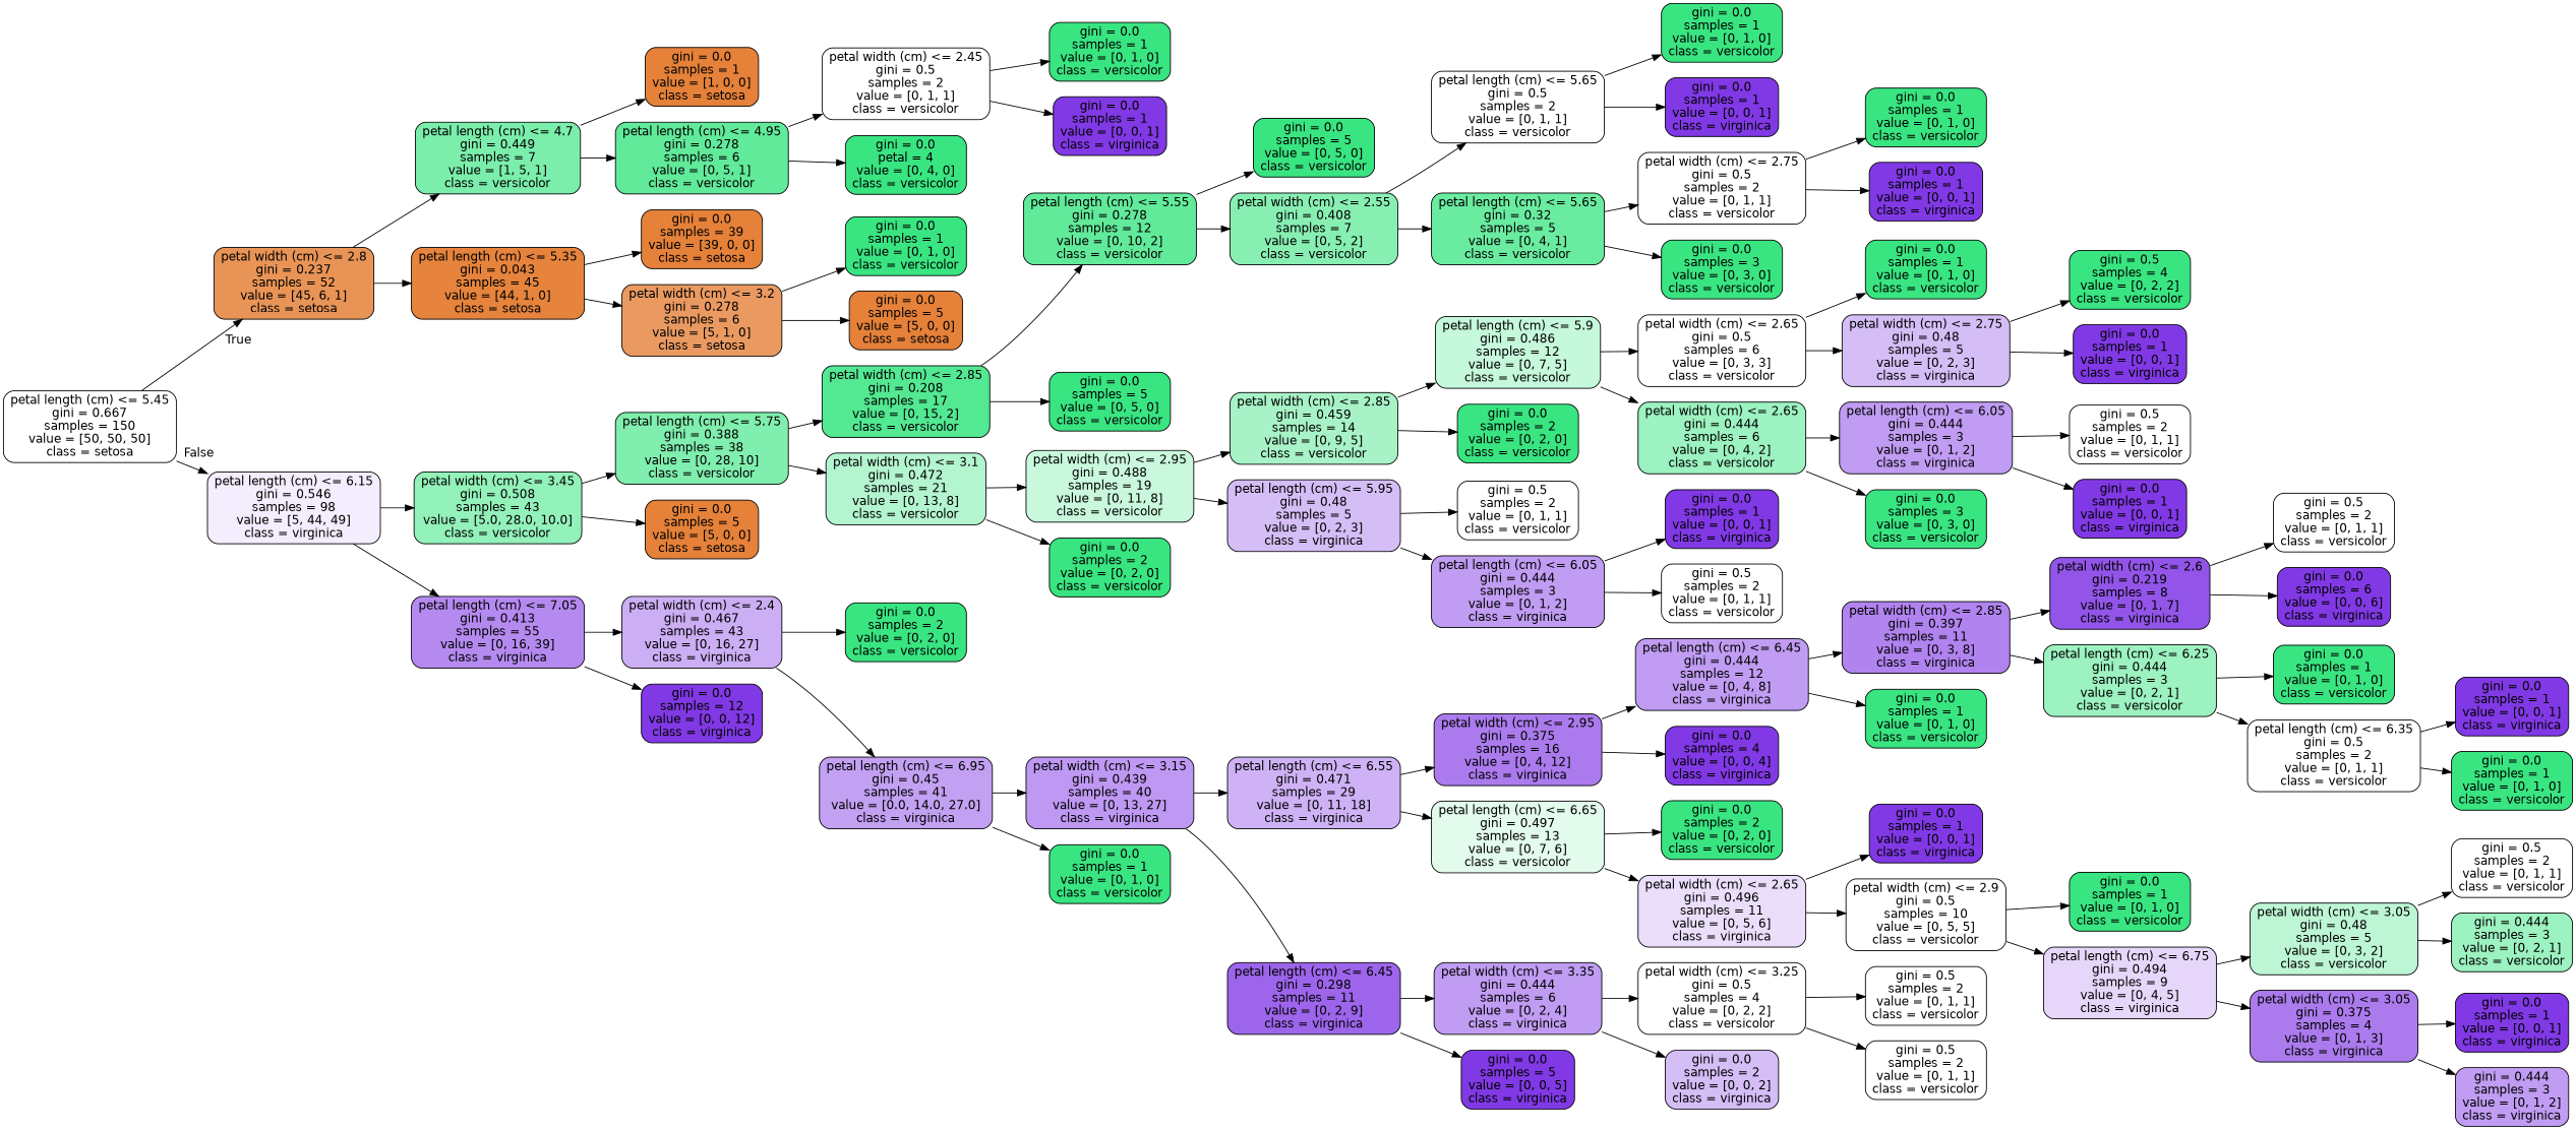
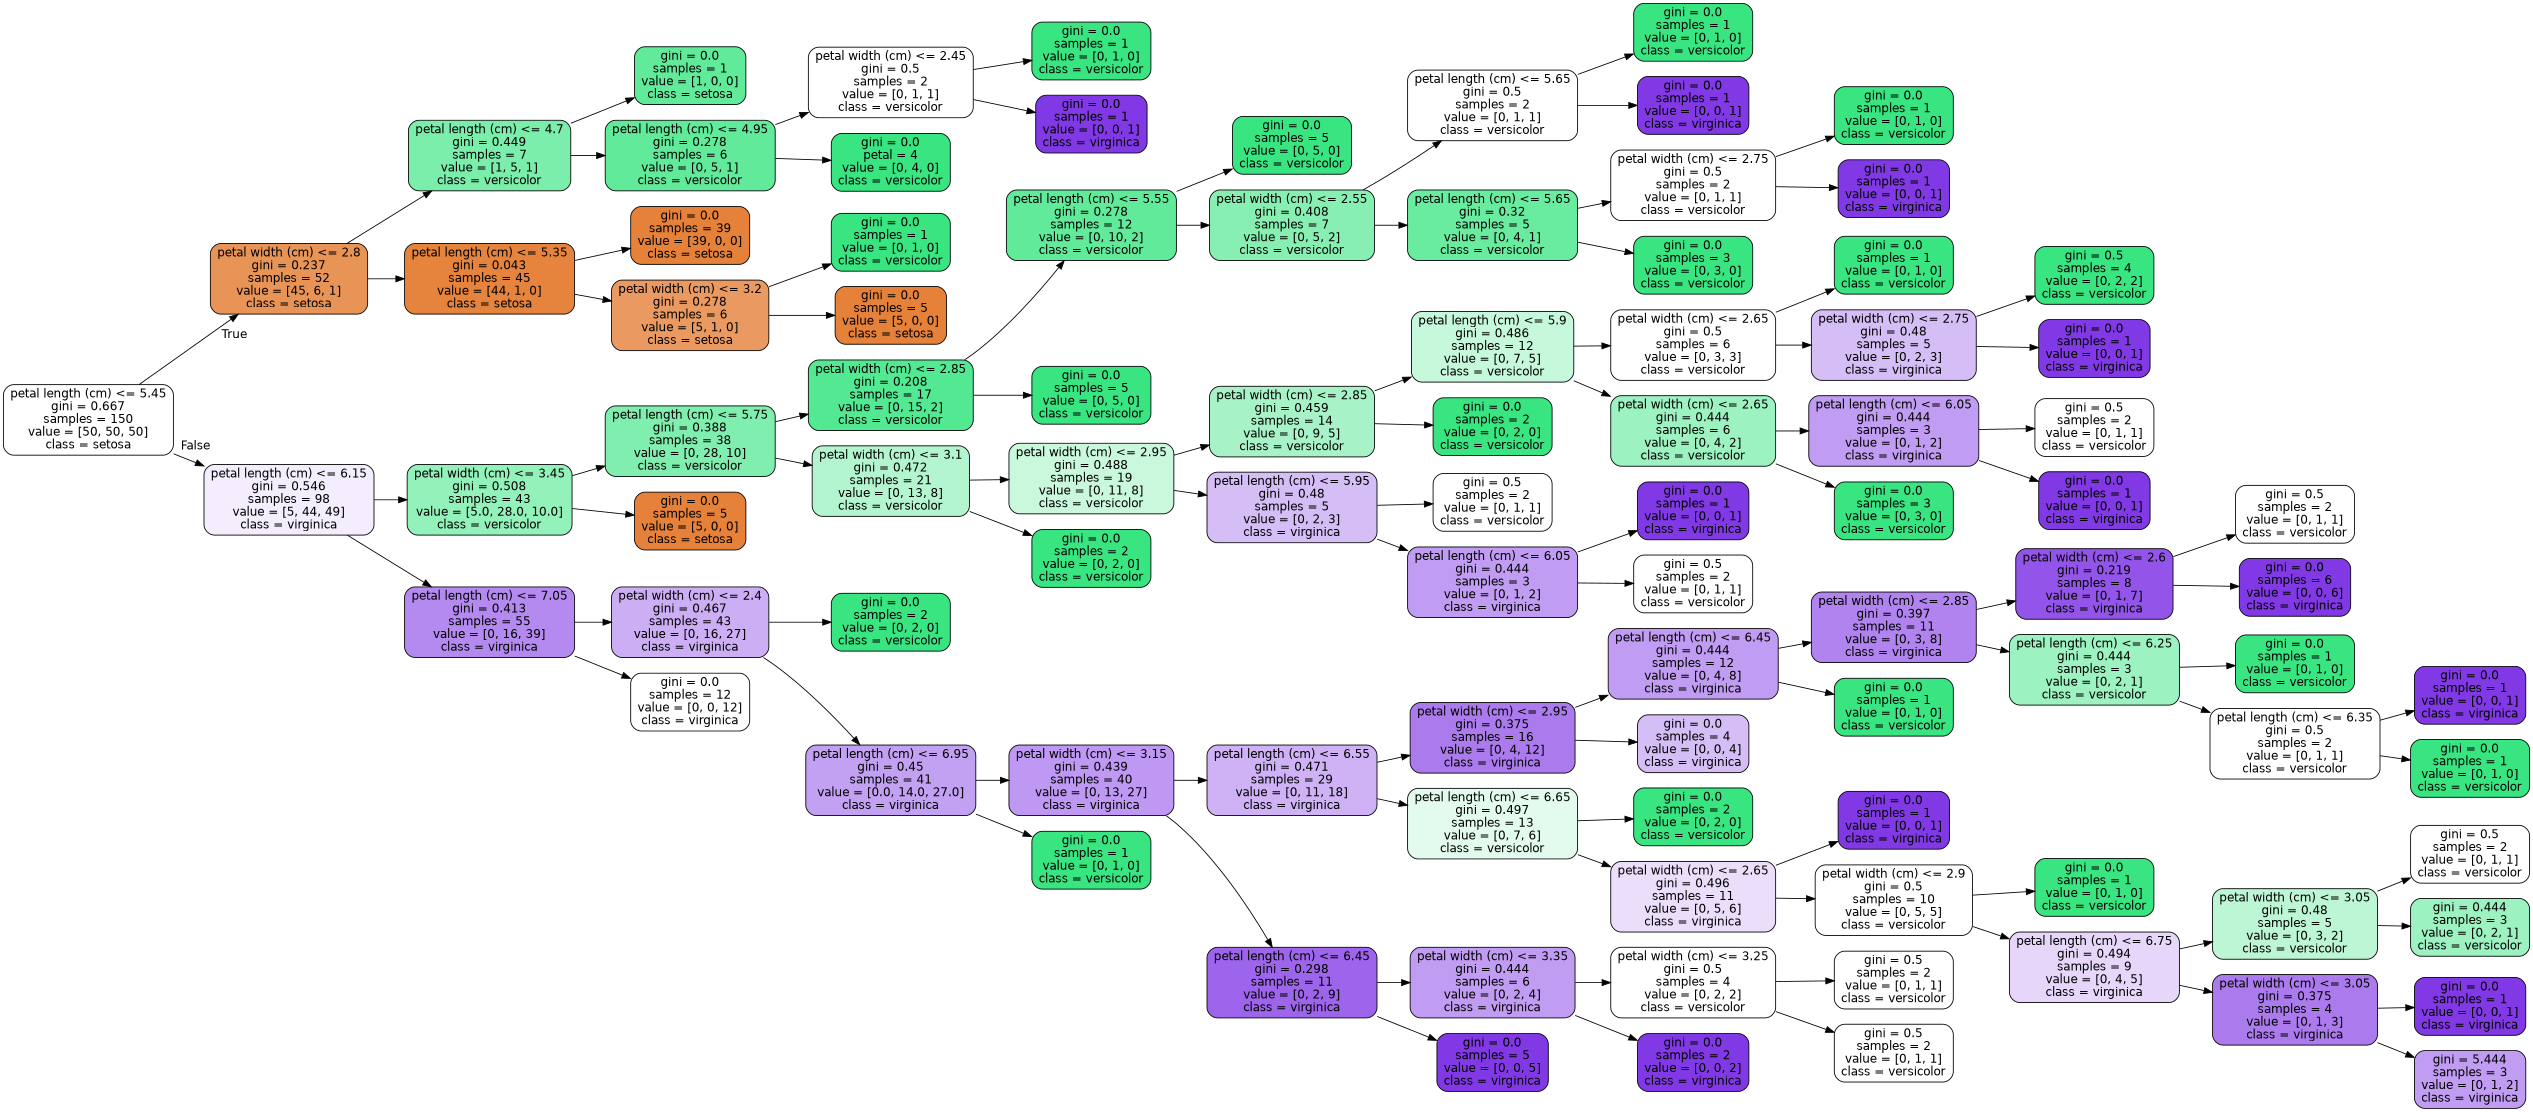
  digraph {
    rankdir=LR
    node [color=black fillcolor="#39e581" fontname=helvetica shape=box style="filled, rounded"]
    edge [fontname=helvetica]
    n1 [fillcolor="#ffffff" label="petal length (cm) <= 5.45\ngini = 0.667\nsamples = 150\nvalue = [50, 50, 50]\nclass = setosa"]
    n2 [fillcolor="#e99457" label="petal width (cm) <= 2.8\ngini = 0.237\nsamples = 52\nvalue = [45, 6, 1]\nclass = setosa"]
    n3 [fillcolor="#f3edfd" label="petal length (cm) <= 6.15\ngini = 0.546\nsamples = 98\nvalue = [5, 44, 49]\nclass = virginica"]
    n4 [fillcolor="#7beeab" label="petal length (cm) <= 4.7\ngini = 0.449\nsamples = 7\nvalue = [1, 5, 1]\nclass = versicolor"]
    n5 [fillcolor="#e6843d" label="petal length (cm) <= 5.35\ngini = 0.043\nsamples = 45\nvalue = [44, 1, 0]\nclass = setosa"]
    n6 [fillcolor="#93f1ba" label="petal width (cm) <= 3.45\ngini = 0.508\nsamples = 43\nvalue = [5.0, 28.0, 10.0]\nclass = versicolor"]
    n7 [fillcolor="#b58af0" label="petal length (cm) <= 7.05\ngini = 0.413\nsamples = 55\nvalue = [0, 16, 39]\nclass = virginica"]
-   n8 [fillcolor="#e58139" label="gini = 0.0\nsamples = 1\nvalue = [1, 0, 0]\nclass = setosa"]
+   n8 [fillcolor="#61ea9a" label="gini = 0.0\nsamples = 1\nvalue = [1, 0, 0]\nclass = setosa"]
    n9 [fillcolor="#61ea9a" label="petal length (cm) <= 4.95\ngini = 0.278\nsamples = 6\nvalue = [0, 5, 1]\nclass = versicolor"]
    n10 [fillcolor="#e58139" label="gini = 0.0\nsamples = 39\nvalue = [39, 0, 0]\nclass = setosa"]
    n11 [fillcolor="#ea9a61" label="petal width (cm) <= 3.2\ngini = 0.278\nsamples = 6\nvalue = [5, 1, 0]\nclass = setosa"]
    n12 [fillcolor="#ffffff" label="petal width (cm) <= 2.45\ngini = 0.5\nsamples = 2\nvalue = [0, 1, 1]\nclass = versicolor"]
    n13 [label="gini = 0.0\npetal = 4\nvalue = [0, 4, 0]\nclass = versicolor"]
    n14 [label="gini = 0.0\nsamples = 1\nvalue = [0, 1, 0]\nclass = versicolor"]
    n15 [fillcolor="#8139e5" label="gini = 0.0\nsamples = 1\nvalue = [0, 0, 1]\nclass = virginica"]
    n16 [label="gini = 0.0\nsamples = 1\nvalue = [0, 1, 0]\nclass = versicolor"]
    n17 [fillcolor="#e58139" label="gini = 0.0\nsamples = 5\nvalue = [5, 0, 0]\nclass = setosa"]
    n18 [fillcolor="#80eeae" label="petal length (cm) <= 5.75\ngini = 0.388\nsamples = 38\nvalue = [0, 28, 10]\nclass = versicolor"]
    n19 [fillcolor="#e58139" label="gini = 0.0\nsamples = 5\nvalue = [5, 0, 0]\nclass = setosa"]
    n20 [fillcolor="#ccaef4" label="petal width (cm) <= 2.4\ngini = 0.467\nsamples = 43\nvalue = [0, 16, 27]\nclass = virginica"]
-   n21 [fillcolor="#8139e5" label="gini = 0.0\nsamples = 12\nvalue = [0, 0, 12]\nclass = virginica"]
+   n21 [fillcolor="#ffffff" label="gini = 0.0\nsamples = 12\nvalue = [0, 0, 12]\nclass = virginica"]
    n22 [fillcolor="#53e892" label="petal width (cm) <= 2.85\ngini = 0.208\nsamples = 17\nvalue = [0, 15, 2]\nclass = versicolor"]
    n23 [fillcolor="#b3f5cf" label="petal width (cm) <= 3.1\ngini = 0.472\nsamples = 21\nvalue = [0, 13, 8]\nclass = versicolor"]
    n24 [fillcolor="#61ea9a" label="petal length (cm) <= 5.55\ngini = 0.278\nsamples = 12\nvalue = [0, 10, 2]\nclass = versicolor"]
    n25 [label="gini = 0.0\nsamples = 5\nvalue = [0, 5, 0]\nclass = versicolor"]
    n26 [fillcolor="#c9f8dd" label="petal width (cm) <= 2.95\ngini = 0.488\nsamples = 19\nvalue = [0, 11, 8]\nclass = versicolor"]
    n27 [label="gini = 0.0\nsamples = 2\nvalue = [0, 2, 0]\nclass = versicolor"]
    n28 [label="gini = 0.0\nsamples = 5\nvalue = [0, 5, 0]\nclass = versicolor"]
    n29 [fillcolor="#88efb3" label="petal width (cm) <= 2.55\ngini = 0.408\nsamples = 7\nvalue = [0, 5, 2]\nclass = versicolor"]
    n30 [fillcolor="#ffffff" label="petal length (cm) <= 5.65\ngini = 0.5\nsamples = 2\nvalue = [0, 1, 1]\nclass = versicolor"]
    n31 [fillcolor="#6aeca0" label="petal length (cm) <= 5.65\ngini = 0.32\nsamples = 5\nvalue = [0, 4, 1]\nclass = versicolor"]
    n32 [label="gini = 0.0\nsamples = 1\nvalue = [0, 1, 0]\nclass = versicolor"]
    n33 [fillcolor="#8139e5" label="gini = 0.0\nsamples = 1\nvalue = [0, 0, 1]\nclass = virginica"]
    n34 [fillcolor="#ffffff" label="petal width (cm) <= 2.75\ngini = 0.5\nsamples = 2\nvalue = [0, 1, 1]\nclass = versicolor"]
    n35 [label="gini = 0.0\nsamples = 3\nvalue = [0, 3, 0]\nclass = versicolor"]
    n36 [label="gini = 0.0\nsamples = 1\nvalue = [0, 1, 0]\nclass = versicolor"]
    n37 [fillcolor="#8139e5" label="gini = 0.0\nsamples = 1\nvalue = [0, 0, 1]\nclass = virginica"]
    n38 [fillcolor="#a7f3c7" label="petal width (cm) <= 2.85\ngini = 0.459\nsamples = 14\nvalue = [0, 9, 5]\nclass = versicolor"]
    n39 [fillcolor="#d5bdf6" label="petal length (cm) <= 5.95\ngini = 0.48\nsamples = 5\nvalue = [0, 2, 3]\nclass = virginica"]
    n40 [fillcolor="#c6f8db" label="petal length (cm) <= 5.9\ngini = 0.486\nsamples = 12\nvalue = [0, 7, 5]\nclass = versicolor"]
    n41 [label="gini = 0.0\nsamples = 2\nvalue = [0, 2, 0]\nclass = versicolor"]
    n42 [fillcolor="#ffffff" label="gini = 0.5\nsamples = 2\nvalue = [0, 1, 1]\nclass = versicolor"]
    n43 [fillcolor="#c09cf2" label="petal length (cm) <= 6.05\ngini = 0.444\nsamples = 3\nvalue = [0, 1, 2]\nclass = virginica"]
    n44 [fillcolor="#ffffff" label="petal width (cm) <= 2.65\ngini = 0.5\nsamples = 6\nvalue = [0, 3, 3]\nclass = versicolor"]
    n45 [fillcolor="#9cf2c0" label="petal width (cm) <= 2.65\ngini = 0.444\nsamples = 6\nvalue = [0, 4, 2]\nclass = versicolor"]
    n46 [label="gini = 0.0\nsamples = 1\nvalue = [0, 1, 0]\nclass = versicolor"]
    n47 [fillcolor="#d5bdf6" label="petal width (cm) <= 2.75\ngini = 0.48\nsamples = 5\nvalue = [0, 2, 3]\nclass = virginica"]
    n48 [fillcolor="#c09cf2" label="petal length (cm) <= 6.05\ngini = 0.444\nsamples = 3\nvalue = [0, 1, 2]\nclass = virginica"]
    n49 [label="gini = 0.0\nsamples = 3\nvalue = [0, 3, 0]\nclass = versicolor"]
    n50 [label="gini = 0.5\nsamples = 4\nvalue = [0, 2, 2]\nclass = versicolor"]
    n51 [fillcolor="#8139e5" label="gini = 0.0\nsamples = 1\nvalue = [0, 0, 1]\nclass = virginica"]
    n52 [fillcolor="#ffffff" label="gini = 0.5\nsamples = 2\nvalue = [0, 1, 1]\nclass = versicolor"]
    n53 [fillcolor="#8139e5" label="gini = 0.0\nsamples = 1\nvalue = [0, 0, 1]\nclass = virginica"]
    n54 [fillcolor="#8139e5" label="gini = 0.0\nsamples = 1\nvalue = [0, 0, 1]\nclass = virginica"]
    n55 [fillcolor="#ffffff" label="gini = 0.5\nsamples = 2\nvalue = [0, 1, 1]\nclass = versicolor"]
    n56 [label="gini = 0.0\nsamples = 2\nvalue = [0, 2, 0]\nclass = versicolor"]
    n57 [fillcolor="#c2a0f2" label="petal length (cm) <= 6.95\ngini = 0.45\nsamples = 41\nvalue = [0.0, 14.0, 27.0]\nclass = virginica"]
    n58 [fillcolor="#be98f2" label="petal width (cm) <= 3.15\ngini = 0.439\nsamples = 40\nvalue = [0, 13, 27]\nclass = virginica"]
    n59 [label="gini = 0.0\nsamples = 1\nvalue = [0, 1, 0]\nclass = versicolor"]
    n60 [fillcolor="#ceb2f5" label="petal length (cm) <= 6.55\ngini = 0.471\nsamples = 29\nvalue = [0, 11, 18]\nclass = virginica"]
    n61 [fillcolor="#9d65eb" label="petal length (cm) <= 6.45\ngini = 0.298\nsamples = 11\nvalue = [0, 2, 9]\nclass = virginica"]
    n62 [fillcolor="#ab7bee" label="petal width (cm) <= 2.95\ngini = 0.375\nsamples = 16\nvalue = [0, 4, 12]\nclass = virginica"]
    n63 [fillcolor="#e3fbed" label="petal length (cm) <= 6.65\ngini = 0.497\nsamples = 13\nvalue = [0, 7, 6]\nclass = versicolor"]
    n64 [fillcolor="#c09cf2" label="petal width (cm) <= 3.35\ngini = 0.444\nsamples = 6\nvalue = [0, 2, 4]\nclass = virginica"]
    n65 [fillcolor="#8139e5" label="gini = 0.0\nsamples = 5\nvalue = [0, 0, 5]\nclass = virginica"]
    n66 [fillcolor="#c09cf2" label="petal length (cm) <= 6.45\ngini = 0.444\nsamples = 12\nvalue = [0, 4, 8]\nclass = virginica"]
-   n67 [fillcolor="#8139e5" label="gini = 0.0\nsamples = 4\nvalue = [0, 0, 4]\nclass = virginica"]
+   n67 [fillcolor="#d5bdf6" label="gini = 0.0\nsamples = 4\nvalue = [0, 0, 4]\nclass = virginica"]
    n68 [label="gini = 0.0\nsamples = 2\nvalue = [0, 2, 0]\nclass = versicolor"]
    n69 [fillcolor="#eadefb" label="petal width (cm) <= 2.65\ngini = 0.496\nsamples = 11\nvalue = [0, 5, 6]\nclass = virginica"]
    n70 [fillcolor="#b083ef" label="petal width (cm) <= 2.85\ngini = 0.397\nsamples = 11\nvalue = [0, 3, 8]\nclass = virginica"]
    n71 [label="gini = 0.0\nsamples = 1\nvalue = [0, 1, 0]\nclass = versicolor"]
    n72 [fillcolor="#9355e9" label="petal width (cm) <= 2.6\ngini = 0.219\nsamples = 8\nvalue = [0, 1, 7]\nclass = virginica"]
    n73 [fillcolor="#9cf2c0" label="petal length (cm) <= 6.25\ngini = 0.444\nsamples = 3\nvalue = [0, 2, 1]\nclass = versicolor"]
    n74 [fillcolor="#ffffff" label="gini = 0.5\nsamples = 2\nvalue = [0, 1, 1]\nclass = versicolor"]
    n75 [fillcolor="#8139e5" label="gini = 0.0\nsamples = 6\nvalue = [0, 0, 6]\nclass = virginica"]
    n76 [label="gini = 0.0\nsamples = 1\nvalue = [0, 1, 0]\nclass = versicolor"]
    n77 [fillcolor="#ffffff" label="petal length (cm) <= 6.35\ngini = 0.5\nsamples = 2\nvalue = [0, 1, 1]\nclass = versicolor"]
    n78 [fillcolor="#8139e5" label="gini = 0.0\nsamples = 1\nvalue = [0, 0, 1]\nclass = virginica"]
    n79 [label="gini = 0.0\nsamples = 1\nvalue = [0, 1, 0]\nclass = versicolor"]
    n80 [fillcolor="#8139e5" label="gini = 0.0\nsamples = 1\nvalue = [0, 0, 1]\nclass = virginica"]
    n81 [fillcolor="#ffffff" label="petal width (cm) <= 2.9\ngini = 0.5\nsamples = 10\nvalue = [0, 5, 5]\nclass = versicolor"]
    n82 [label="gini = 0.0\nsamples = 1\nvalue = [0, 1, 0]\nclass = versicolor"]
    n83 [fillcolor="#e6d7fa" label="petal length (cm) <= 6.75\ngini = 0.494\nsamples = 9\nvalue = [0, 4, 5]\nclass = virginica"]
    n84 [fillcolor="#bdf6d5" label="petal width (cm) <= 3.05\ngini = 0.48\nsamples = 5\nvalue = [0, 3, 2]\nclass = versicolor"]
    n85 [fillcolor="#ab7bee" label="petal width (cm) <= 3.05\ngini = 0.375\nsamples = 4\nvalue = [0, 1, 3]\nclass = virginica"]
    n86 [fillcolor="#ffffff" label="gini = 0.5\nsamples = 2\nvalue = [0, 1, 1]\nclass = versicolor"]
    n87 [fillcolor="#9cf2c0" label="gini = 0.444\nsamples = 3\nvalue = [0, 2, 1]\nclass = versicolor"]
    n88 [fillcolor="#8139e5" label="gini = 0.0\nsamples = 1\nvalue = [0, 0, 1]\nclass = virginica"]
-   n89 [fillcolor="#c09cf2" label="gini = 0.444\nsamples = 3\nvalue = [0, 1, 2]\nclass = virginica"]
+   n89 [fillcolor="#c09cf2" label="gini = 5.444\nsamples = 3\nvalue = [0, 1, 2]\nclass = virginica"]
    n90 [fillcolor="#ffffff" label="petal width (cm) <= 3.25\ngini = 0.5\nsamples = 4\nvalue = [0, 2, 2]\nclass = versicolor"]
-   n91 [fillcolor="#d5bdf6" label="gini = 0.0\nsamples = 2\nvalue = [0, 0, 2]\nclass = virginica"]
+   n91 [fillcolor="#8139e5" label="gini = 0.0\nsamples = 2\nvalue = [0, 0, 2]\nclass = virginica"]
    n92 [fillcolor="#ffffff" label="gini = 0.5\nsamples = 2\nvalue = [0, 1, 1]\nclass = versicolor"]
    n93 [fillcolor="#ffffff" label="gini = 0.5\nsamples = 2\nvalue = [0, 1, 1]\nclass = versicolor"]
    n1 -> n2 [headlabel=True labelangle=45 labeldistance=2.5]
    n1 -> n3 [headlabel=False labelangle=-45 labeldistance=2.5]
    n2 -> n4
    n2 -> n5
    n3 -> n6
    n3 -> n7
    n4 -> n8
    n4 -> n9
    n5 -> n10
    n5 -> n11
    n6 -> n18
    n6 -> n19
    n7 -> n20
    n7 -> n21
    n9 -> n12
    n9 -> n13
    n11 -> n16
    n11 -> n17
    n12 -> n14
    n12 -> n15
    n18 -> n22
    n18 -> n23
    n20 -> n56
    n20 -> n57
    n22 -> n24
    n22 -> n25
    n23 -> n26
    n23 -> n27
    n24 -> n28
    n24 -> n29
    n26 -> n38
    n26 -> n39
    n29 -> n30
    n29 -> n31
    n30 -> n32
    n30 -> n33
    n31 -> n34
    n31 -> n35
    n34 -> n36
    n34 -> n37
    n38 -> n40
    n38 -> n41
    n39 -> n42
    n39 -> n43
    n40 -> n44
    n40 -> n45
    n43 -> n54
    n43 -> n55
    n44 -> n46
    n44 -> n47
    n45 -> n48
    n45 -> n49
    n47 -> n50
    n47 -> n51
    n48 -> n52
    n48 -> n53
    n57 -> n58
    n57 -> n59
    n58 -> n60
    n58 -> n61
    n60 -> n62
    n60 -> n63
    n61 -> n64
    n61 -> n65
    n62 -> n66
    n62 -> n67
    n63 -> n68
    n63 -> n69
    n64 -> n90
    n64 -> n91
    n66 -> n70
    n66 -> n71
    n69 -> n80
    n69 -> n81
    n70 -> n72
    n70 -> n73
    n72 -> n74
    n72 -> n75
    n73 -> n76
    n73 -> n77
    n77 -> n78
    n77 -> n79
    n81 -> n82
    n81 -> n83
    n83 -> n84
    n83 -> n85
    n84 -> n86
    n84 -> n87
    n85 -> n88
    n85 -> n89
    n90 -> n92
    n90 -> n93
  }
